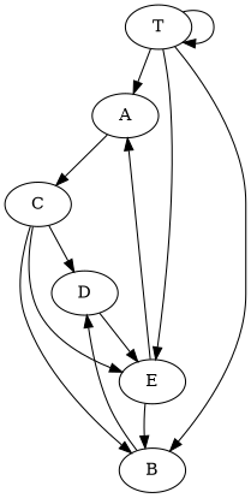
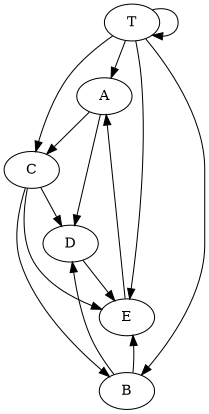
  strict digraph {
    A
    D
    C
    E
    B
    T
+   A -> D
    A -> C
    D -> E
    C -> D
    C -> E
    C -> B
    E -> A
    B -> D
-   E -> B
+   B -> E
    T -> A
+   T -> C
    T -> E
    T -> B
    T -> T
  }
